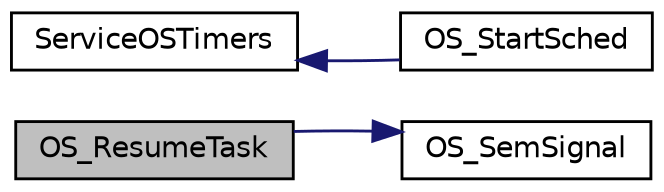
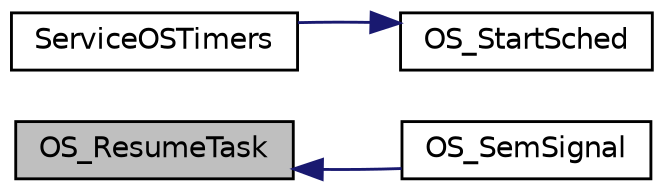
  digraph {
    rankdir=LR
    node [color=black fillcolor=white fontname=Helvetica fontsize=10 shape=record style=filled]
    edge [color=midnightblue dir=back fontname=Helvetica fontsize=10 labelfontname=Helvetica labelfontsize=10 style=solid]
    n1 [fillcolor=grey75 fontcolor=black height=0.2 label=OS_ResumeTask width=0.4]
    n2 [height=0.2 label=OS_SemSignal width=0.4]
    n3 [height=0.2 label=ServiceOSTimers width=0.4]
    n4 [height=0.2 label=OS_StartSched width=0.4]
-   n2 -> n1
-   n3 -> n4
+   n1 -> n2
+   n4 -> n3
  }
